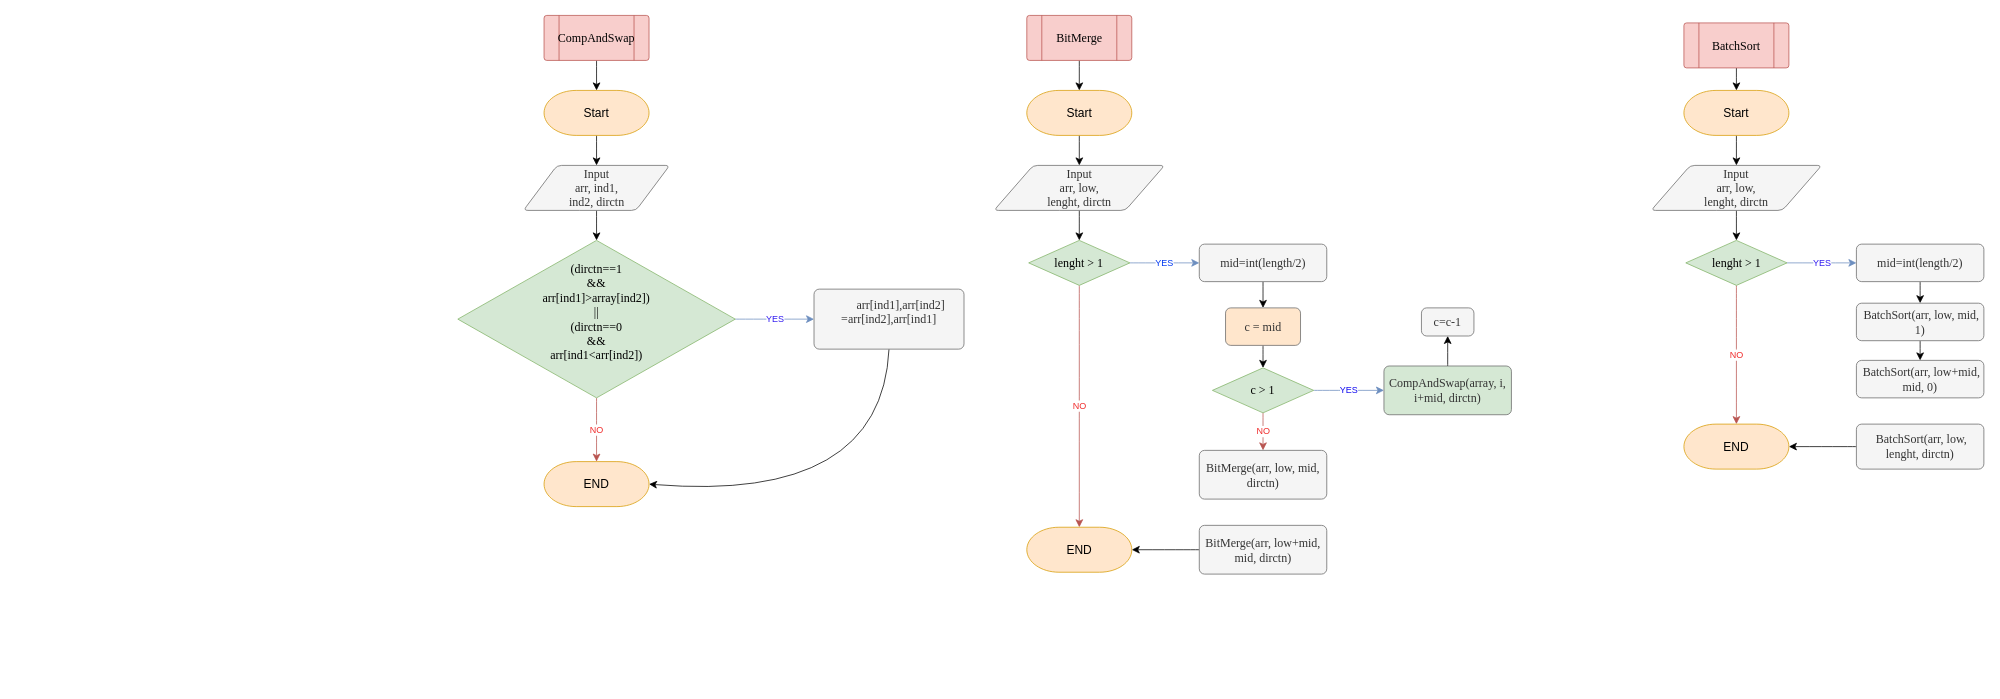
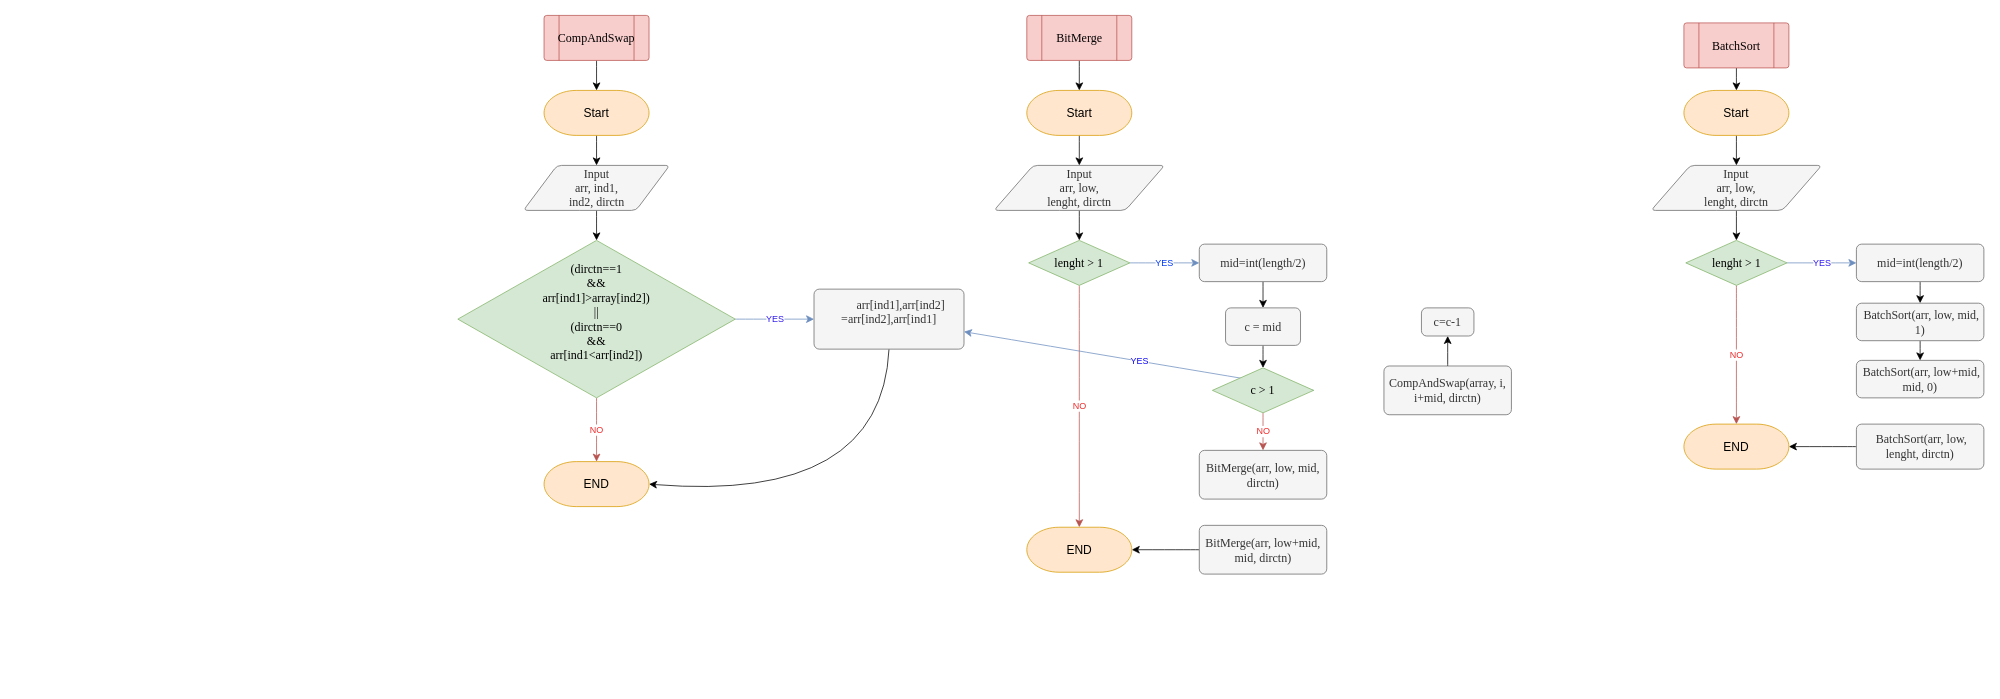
  <mxCell id="0" />
  <mxCell id="1" parent="0" />
  <mxCell id="2" style="edgeStyle=none;curved=1;rounded=1;orthogonalLoop=1;jettySize=auto;html=1;exitX=0.5;exitY=1;exitDx=0;exitDy=0;entryX=1;entryY=0.5;entryDx=0;entryDy=0;strokeWidth=1;fontFamily=Lucida Console;fontSize=12;fontColor=#F0F0F0;startSize=8;endSize=8;" parent="1" edge="1"><mxGeometry relative="1" as="geometry"><Array as="points"><mxPoint x="260" y="910" /><mxPoint x="170" y="320" /></Array><mxPoint x="20" y="740" as="sourcePoint" /></mxGeometry></mxCell>
  <mxCell id="3" style="edgeStyle=none;curved=1;rounded=0;orthogonalLoop=1;jettySize=auto;html=1;exitX=0.5;exitY=1;exitDx=0;exitDy=0;fontSize=12;startSize=8;endSize=8;" parent="1" source="4" target="7" edge="1"><mxGeometry relative="1" as="geometry" /></mxCell>
  <mxCell id="4" value="" style="verticalLabelPosition=bottom;verticalAlign=top;html=1;shape=process;whiteSpace=wrap;rounded=1;size=0.14;arcSize=6;strokeWidth=1;fontFamily=Lucida Console;fontSize=16;fillColor=#f8cecc;strokeColor=#b85450;" parent="1" vertex="1"><mxGeometry x="725" y="20" width="140" height="60" as="geometry" /></mxCell>
  <mxCell id="5" value="CompAndSwap" style="text;strokeColor=none;fillColor=none;html=1;align=center;verticalAlign=middle;whiteSpace=wrap;rounded=0;fontSize=16;fontFamily=Lucida Console;fontColor=#000000;" parent="1" vertex="1"><mxGeometry x="765" y="35" width="60" height="30" as="geometry" /></mxCell>
  <mxCell id="6" style="edgeStyle=none;curved=1;rounded=0;orthogonalLoop=1;jettySize=auto;html=1;exitX=0.5;exitY=1;exitDx=0;exitDy=0;exitPerimeter=0;fontSize=12;startSize=8;endSize=8;" parent="1" source="7" target="9" edge="1"><mxGeometry relative="1" as="geometry" /></mxCell>
  <mxCell id="7" value="Start" style="strokeWidth=1;html=1;shape=mxgraph.flowchart.terminator;whiteSpace=wrap;fontSize=16;rounded=1;fillColor=#ffe6cc;strokeColor=#d79b00;" parent="1" vertex="1"><mxGeometry x="725" y="120" width="140" height="60" as="geometry" /></mxCell>
  <mxCell id="8" style="edgeStyle=none;curved=1;rounded=0;orthogonalLoop=1;jettySize=auto;html=1;exitX=0.5;exitY=1;exitDx=0;exitDy=0;fontSize=12;startSize=8;endSize=8;" parent="1" source="9" target="12" edge="1"><mxGeometry relative="1" as="geometry" /></mxCell>
  <mxCell id="9" value="Input&lt;br&gt;arr, ind1,&lt;br&gt;ind2, dirctn" style="shape=parallelogram;html=1;strokeWidth=1;perimeter=parallelogramPerimeter;whiteSpace=wrap;rounded=1;arcSize=12;size=0.23;fontFamily=Lucida Console;fontSize=16;fillColor=#f5f5f5;strokeColor=#666666;fontColor=#333333;" parent="1" vertex="1"><mxGeometry x="697.5" y="220" width="195" height="60" as="geometry" /></mxCell>
  <mxCell id="10" value="YES" style="edgeStyle=none;curved=1;rounded=0;orthogonalLoop=1;jettySize=auto;html=1;exitX=1;exitY=0.5;exitDx=0;exitDy=0;exitPerimeter=0;fontSize=12;startSize=8;endSize=8;fillColor=#dae8fc;strokeColor=#6c8ebf;fontColor=#301AF0;" parent="1" source="12" target="14" edge="1"><mxGeometry relative="1" as="geometry" /></mxCell>
  <mxCell id="11" value="NO" style="edgeStyle=none;curved=1;rounded=0;orthogonalLoop=1;jettySize=auto;html=1;exitX=0.5;exitY=1;exitDx=0;exitDy=0;exitPerimeter=0;fontSize=12;startSize=8;endSize=8;fontColor=#F02B2B;fillColor=#f8cecc;strokeColor=#b85450;" parent="1" source="12" target="15" edge="1"><mxGeometry relative="1" as="geometry" /></mxCell>
  <mxCell id="12" value="&lt;div&gt;(dirctn==1&lt;/div&gt;&lt;div&gt;&amp;amp;&amp;amp;&lt;/div&gt;&lt;div&gt;arr[ind1]&lt;span style=&quot;background-color: initial;&quot;&gt;&amp;gt;&lt;/span&gt;&lt;span style=&quot;background-color: initial;&quot;&gt;array[ind2])&lt;/span&gt;&lt;/div&gt;&lt;div&gt;&lt;span style=&quot;background-color: initial;&quot;&gt;||&lt;/span&gt;&lt;/div&gt;&lt;div&gt;&lt;span style=&quot;background-color: initial;&quot;&gt;(&lt;/span&gt;&lt;span style=&quot;background-color: initial;&quot;&gt;dirctn==0&lt;/span&gt;&lt;/div&gt;&lt;div&gt;&lt;span style=&quot;background-color: initial;&quot;&gt;&amp;amp;&amp;amp;&lt;/span&gt;&lt;/div&gt;&lt;div&gt;&lt;span style=&quot;background-color: initial;&quot;&gt;arr[ind1&amp;lt;arr[ind2]&lt;/span&gt;&lt;span style=&quot;background-color: initial;&quot;&gt;)&lt;/span&gt;&lt;/div&gt;&lt;div&gt;&lt;br&gt;&lt;/div&gt;" style="strokeWidth=1;html=1;shape=mxgraph.flowchart.decision;whiteSpace=wrap;rounded=1;fontSize=16;fontFamily=Lucida Console;fillColor=#d5e8d4;strokeColor=#82b366;" parent="1" vertex="1"><mxGeometry x="610" y="320" width="370" height="210" as="geometry" /></mxCell>
  <mxCell id="13" style="edgeStyle=none;curved=1;rounded=0;orthogonalLoop=1;jettySize=auto;html=1;exitX=0.5;exitY=1;exitDx=0;exitDy=0;entryX=1;entryY=0.5;entryDx=0;entryDy=0;entryPerimeter=0;fontSize=12;startSize=8;endSize=8;" parent="1" source="14" target="15" edge="1"><mxGeometry relative="1" as="geometry"><Array as="points"><mxPoint x="1175" y="670" /></Array></mxGeometry></mxCell>
  <mxCell id="14" value="&lt;div&gt;&amp;nbsp; &amp;nbsp; &amp;nbsp; &amp;nbsp; arr[ind1],arr[ind2]&lt;/div&gt;&lt;div&gt;=arr[ind2],arr[ind1]&lt;/div&gt;&lt;div&gt;&lt;br&gt;&lt;/div&gt;" style="rounded=1;whiteSpace=wrap;html=1;absoluteArcSize=1;arcSize=14;strokeWidth=1;fontFamily=Lucida Console;fontSize=16;fillColor=#f5f5f5;strokeColor=#666666;fontColor=#333333;" parent="1" vertex="1"><mxGeometry x="1085" y="385" width="200" height="80" as="geometry" /></mxCell>
  <mxCell id="15" value="END" style="strokeWidth=1;html=1;shape=mxgraph.flowchart.terminator;whiteSpace=wrap;fontSize=16;rounded=1;fillColor=#ffe6cc;strokeColor=#d79b00;" parent="1" vertex="1"><mxGeometry x="725" y="615" width="140" height="60" as="geometry" /></mxCell>
  <mxCell id="16" style="edgeStyle=none;curved=1;rounded=0;orthogonalLoop=1;jettySize=auto;html=1;exitX=0.5;exitY=1;exitDx=0;exitDy=0;fontSize=12;startSize=8;endSize=8;" parent="1" source="17" target="20" edge="1"><mxGeometry relative="1" as="geometry" /></mxCell>
  <mxCell id="17" value="" style="verticalLabelPosition=bottom;verticalAlign=top;html=1;shape=process;whiteSpace=wrap;rounded=1;size=0.14;arcSize=6;strokeWidth=1;fontFamily=Lucida Console;fontSize=16;fillColor=#f8cecc;strokeColor=#b85450;" parent="1" vertex="1"><mxGeometry x="1368.75" y="20" width="140" height="60" as="geometry" /></mxCell>
  <mxCell id="18" value="BitMerge" style="text;strokeColor=none;fillColor=none;html=1;align=center;verticalAlign=middle;whiteSpace=wrap;rounded=0;fontSize=16;fontFamily=Lucida Console;fontColor=#000000;" parent="1" vertex="1"><mxGeometry x="1408.75" y="35" width="60" height="30" as="geometry" /></mxCell>
  <mxCell id="19" style="edgeStyle=none;curved=1;rounded=0;orthogonalLoop=1;jettySize=auto;html=1;exitX=0.5;exitY=1;exitDx=0;exitDy=0;exitPerimeter=0;fontSize=12;startSize=8;endSize=8;" parent="1" source="20" target="22" edge="1"><mxGeometry relative="1" as="geometry" /></mxCell>
  <mxCell id="20" value="Start" style="strokeWidth=1;html=1;shape=mxgraph.flowchart.terminator;whiteSpace=wrap;fontSize=16;rounded=1;fillColor=#ffe6cc;strokeColor=#d79b00;" parent="1" vertex="1"><mxGeometry x="1368.75" y="120" width="140" height="60" as="geometry" /></mxCell>
  <mxCell id="21" style="edgeStyle=none;curved=1;rounded=0;orthogonalLoop=1;jettySize=auto;html=1;exitX=0.5;exitY=1;exitDx=0;exitDy=0;fontSize=12;startSize=8;endSize=8;" parent="1" source="22" target="25" edge="1"><mxGeometry relative="1" as="geometry" /></mxCell>
  <mxCell id="22" value="Input&lt;br&gt;arr, low,&lt;br&gt;lenght, dirctn" style="shape=parallelogram;html=1;strokeWidth=1;perimeter=parallelogramPerimeter;whiteSpace=wrap;rounded=1;arcSize=12;size=0.23;fontFamily=Lucida Console;fontSize=16;fillColor=#f5f5f5;strokeColor=#666666;fontColor=#333333;" parent="1" vertex="1"><mxGeometry x="1325" y="220" width="227.5" height="60" as="geometry" /></mxCell>
  <mxCell id="23" value="YES" style="edgeStyle=none;curved=1;rounded=0;orthogonalLoop=1;jettySize=auto;html=1;exitX=1;exitY=0.5;exitDx=0;exitDy=0;exitPerimeter=0;fontSize=12;startSize=8;endSize=8;fillColor=#dae8fc;strokeColor=#6c8ebf;fontColor=#0038F0;" parent="1" source="25" target="27" edge="1"><mxGeometry relative="1" as="geometry" /></mxCell>
  <mxCell id="24" value="NO" style="edgeStyle=none;curved=1;rounded=0;orthogonalLoop=1;jettySize=auto;html=1;exitX=0.5;exitY=1;exitDx=0;exitDy=0;exitPerimeter=0;fontSize=12;startSize=8;endSize=8;fillColor=#f8cecc;strokeColor=#b85450;fontColor=#F02B2B;" parent="1" source="25" target="39" edge="1"><mxGeometry relative="1" as="geometry" /></mxCell>
  <mxCell id="25" value="&lt;div&gt;lenght &amp;gt; 1&lt;/div&gt;" style="strokeWidth=1;html=1;shape=mxgraph.flowchart.decision;whiteSpace=wrap;rounded=1;fontSize=16;fontFamily=Lucida Console;fillColor=#d5e8d4;strokeColor=#82b366;" parent="1" vertex="1"><mxGeometry x="1371.25" y="320" width="135" height="60" as="geometry" /></mxCell>
  <mxCell id="26" style="edgeStyle=none;curved=1;rounded=0;orthogonalLoop=1;jettySize=auto;html=1;fontSize=12;startSize=8;endSize=8;" parent="1" source="27" target="29" edge="1"><mxGeometry relative="1" as="geometry" /></mxCell>
  <mxCell id="27" value="&lt;div&gt;&lt;div&gt;mid=int(length/2)&lt;/div&gt;&lt;/div&gt;" style="rounded=1;whiteSpace=wrap;html=1;absoluteArcSize=1;arcSize=14;strokeWidth=1;fontFamily=Lucida Console;fontSize=16;fillColor=#f5f5f5;strokeColor=#666666;fontColor=#333333;align=center;" parent="1" vertex="1"><mxGeometry x="1598.75" y="325" width="170" height="50" as="geometry" /></mxCell>
  <mxCell id="28" style="edgeStyle=none;curved=1;rounded=0;orthogonalLoop=1;jettySize=auto;html=1;exitX=0.5;exitY=1;exitDx=0;exitDy=0;fontSize=12;startSize=8;endSize=8;" parent="1" source="29" target="32" edge="1"><mxGeometry relative="1" as="geometry" /></mxCell>
- <mxCell id="29" value="&lt;div&gt;&lt;div&gt;c = mid&lt;/div&gt;&lt;/div&gt;" style="rounded=1;whiteSpace=wrap;html=1;absoluteArcSize=1;arcSize=14;strokeWidth=1;fontFamily=Lucida Console;fontSize=16;fillColor=#ffe6cc;strokeColor=#666666;fontColor=#333333;align=center;" parent="1" vertex="1"><mxGeometry x="1633.75" y="410" width="100" height="50" as="geometry" /></mxCell>
- <mxCell id="30" value="YES" style="edgeStyle=none;curved=1;rounded=0;orthogonalLoop=1;jettySize=auto;html=1;exitX=1;exitY=0.5;exitDx=0;exitDy=0;exitPerimeter=0;fontSize=12;startSize=8;endSize=8;fillColor=#dae8fc;strokeColor=#6c8ebf;fontColor=#110AF0;" parent="1" source="32" target="34" edge="1"><mxGeometry relative="1" as="geometry" /></mxCell>
+ <mxCell id="29" value="&lt;div&gt;&lt;div&gt;c = mid&lt;/div&gt;&lt;/div&gt;" style="rounded=1;whiteSpace=wrap;html=1;absoluteArcSize=1;arcSize=14;strokeWidth=1;fontFamily=Lucida Console;fontSize=16;fillColor=#f5f5f5;strokeColor=#666666;fontColor=#333333;align=center;" parent="1" vertex="1"><mxGeometry x="1633.75" y="410" width="100" height="50" as="geometry" /></mxCell>
+ <mxCell id="30" value="YES" style="edgeStyle=none;curved=1;rounded=0;orthogonalLoop=1;jettySize=auto;html=1;exitX=1;exitY=0.5;exitDx=0;exitDy=0;exitPerimeter=0;fontSize=12;startSize=8;endSize=8;fillColor=#dae8fc;strokeColor=#6c8ebf;fontColor=#110AF0;" parent="1" source="32" target="14" edge="1"><mxGeometry relative="1" as="geometry" /></mxCell>
  <mxCell id="31" value="NO" style="edgeStyle=none;curved=1;rounded=0;orthogonalLoop=1;jettySize=auto;html=1;exitX=0.5;exitY=1;exitDx=0;exitDy=0;exitPerimeter=0;fontSize=12;startSize=8;endSize=8;fontColor=#F02B2B;fillColor=#f8cecc;strokeColor=#b85450;" parent="1" source="32" target="36" edge="1"><mxGeometry relative="1" as="geometry" /></mxCell>
  <mxCell id="32" value="&lt;div&gt;c &amp;gt; 1&lt;/div&gt;" style="strokeWidth=1;html=1;shape=mxgraph.flowchart.decision;whiteSpace=wrap;rounded=1;fontSize=16;fontFamily=Lucida Console;fillColor=#d5e8d4;strokeColor=#82b366;" parent="1" vertex="1"><mxGeometry x="1616.25" y="490" width="135" height="60" as="geometry" /></mxCell>
  <mxCell id="33" style="edgeStyle=none;curved=1;rounded=0;orthogonalLoop=1;jettySize=auto;html=1;exitX=0.5;exitY=0;exitDx=0;exitDy=0;entryX=0.5;entryY=1;entryDx=0;entryDy=0;fontSize=12;startSize=8;endSize=8;" parent="1" source="34" target="35" edge="1"><mxGeometry relative="1" as="geometry" /></mxCell>
- <mxCell id="34" value="&lt;div&gt;CompAndSwap(array, i, i+mid, dirctn)&lt;/div&gt;" style="rounded=1;whiteSpace=wrap;html=1;absoluteArcSize=1;arcSize=14;strokeWidth=1;fontFamily=Lucida Console;fontSize=16;fillColor=#d5e8d4;strokeColor=#666666;fontColor=#333333;align=center;" parent="1" vertex="1"><mxGeometry x="1845" y="487.5" width="170" height="65" as="geometry" /></mxCell>
+ <mxCell id="34" value="&lt;div&gt;CompAndSwap(array, i, i+mid, dirctn)&lt;/div&gt;" style="rounded=1;whiteSpace=wrap;html=1;absoluteArcSize=1;arcSize=14;strokeWidth=1;fontFamily=Lucida Console;fontSize=16;fillColor=#f5f5f5;strokeColor=#666666;fontColor=#333333;align=center;" parent="1" vertex="1"><mxGeometry x="1845" y="487.5" width="170" height="65" as="geometry" /></mxCell>
  <mxCell id="35" value="&lt;div&gt;c=c-1&lt;/div&gt;" style="rounded=1;whiteSpace=wrap;html=1;absoluteArcSize=1;arcSize=14;strokeWidth=1;fontFamily=Lucida Console;fontSize=16;fillColor=#f5f5f5;strokeColor=#666666;fontColor=#333333;align=center;" parent="1" vertex="1"><mxGeometry x="1895" y="410" width="70" height="37.5" as="geometry" /></mxCell>
  <mxCell id="36" value="&lt;div&gt;BitMerge(arr, low, mid, dirctn)&lt;/div&gt;" style="rounded=1;whiteSpace=wrap;html=1;absoluteArcSize=1;arcSize=14;strokeWidth=1;fontFamily=Lucida Console;fontSize=16;fillColor=#f5f5f5;strokeColor=#666666;fontColor=#333333;align=center;" parent="1" vertex="1"><mxGeometry x="1598.75" y="600" width="170" height="65" as="geometry" /></mxCell>
  <mxCell id="37" style="edgeStyle=none;curved=1;rounded=0;orthogonalLoop=1;jettySize=auto;html=1;exitX=0;exitY=0.5;exitDx=0;exitDy=0;entryX=1;entryY=0.5;entryDx=0;entryDy=0;entryPerimeter=0;fontSize=12;startSize=8;endSize=8;" parent="1" source="38" target="39" edge="1"><mxGeometry relative="1" as="geometry" /></mxCell>
  <mxCell id="38" value="&lt;div&gt;BitMerge(arr, low+mid, mid, dirctn)&lt;/div&gt;" style="rounded=1;whiteSpace=wrap;html=1;absoluteArcSize=1;arcSize=14;strokeWidth=1;fontFamily=Lucida Console;fontSize=16;fillColor=#f5f5f5;strokeColor=#666666;fontColor=#333333;align=center;" parent="1" vertex="1"><mxGeometry x="1598.75" y="700" width="170" height="65" as="geometry" /></mxCell>
  <mxCell id="39" value="END" style="strokeWidth=1;html=1;shape=mxgraph.flowchart.terminator;whiteSpace=wrap;fontSize=16;rounded=1;fillColor=#ffe6cc;strokeColor=#d79b00;" parent="1" vertex="1"><mxGeometry x="1368.75" y="702.5" width="140" height="60" as="geometry" /></mxCell>
  <mxCell id="40" style="edgeStyle=none;curved=1;rounded=0;orthogonalLoop=1;jettySize=auto;html=1;exitX=0.5;exitY=1;exitDx=0;exitDy=0;fontSize=12;startSize=8;endSize=8;" parent="1" source="41" target="44" edge="1"><mxGeometry relative="1" as="geometry" /></mxCell>
  <mxCell id="41" value="" style="verticalLabelPosition=bottom;verticalAlign=top;html=1;shape=process;whiteSpace=wrap;rounded=1;size=0.14;arcSize=6;strokeWidth=1;fontFamily=Lucida Console;fontSize=16;fillColor=#f8cecc;strokeColor=#b85450;" parent="1" vertex="1"><mxGeometry x="2245" y="30" width="140" height="60" as="geometry" /></mxCell>
  <mxCell id="42" value="BatchSort" style="text;strokeColor=none;fillColor=none;html=1;align=center;verticalAlign=middle;whiteSpace=wrap;rounded=0;fontSize=16;fontFamily=Lucida Console;fontColor=#000000;" parent="1" vertex="1"><mxGeometry x="2285" y="45" width="60" height="30" as="geometry" /></mxCell>
  <mxCell id="43" style="edgeStyle=none;curved=1;rounded=0;orthogonalLoop=1;jettySize=auto;html=1;exitX=0.5;exitY=1;exitDx=0;exitDy=0;exitPerimeter=0;fontSize=12;startSize=8;endSize=8;" parent="1" source="44" target="46" edge="1"><mxGeometry relative="1" as="geometry" /></mxCell>
  <mxCell id="44" value="Start" style="strokeWidth=1;html=1;shape=mxgraph.flowchart.terminator;whiteSpace=wrap;fontSize=16;rounded=1;fillColor=#ffe6cc;strokeColor=#d79b00;" parent="1" vertex="1"><mxGeometry x="2245" y="120" width="140" height="60" as="geometry" /></mxCell>
  <mxCell id="45" style="edgeStyle=none;curved=1;rounded=0;orthogonalLoop=1;jettySize=auto;html=1;exitX=0.5;exitY=1;exitDx=0;exitDy=0;fontSize=12;startSize=8;endSize=8;" parent="1" source="46" target="49" edge="1"><mxGeometry relative="1" as="geometry" /></mxCell>
  <mxCell id="46" value="Input&lt;br&gt;arr, low,&lt;br&gt;lenght, dirctn" style="shape=parallelogram;html=1;strokeWidth=1;perimeter=parallelogramPerimeter;whiteSpace=wrap;rounded=1;arcSize=12;size=0.23;fontFamily=Lucida Console;fontSize=16;fillColor=#f5f5f5;strokeColor=#666666;fontColor=#333333;" parent="1" vertex="1"><mxGeometry x="2201.25" y="220" width="227.5" height="60" as="geometry" /></mxCell>
  <mxCell id="47" value="YES" style="edgeStyle=none;curved=1;rounded=0;orthogonalLoop=1;jettySize=auto;html=1;exitX=1;exitY=0.5;exitDx=0;exitDy=0;exitPerimeter=0;entryX=0;entryY=0.5;entryDx=0;entryDy=0;fontSize=12;startSize=8;endSize=8;fillColor=#dae8fc;strokeColor=#6c8ebf;fontColor=#301AF0;" parent="1" source="49" target="51" edge="1"><mxGeometry relative="1" as="geometry" /></mxCell>
  <mxCell id="48" value="NO" style="edgeStyle=none;curved=1;rounded=0;orthogonalLoop=1;jettySize=auto;html=1;exitX=0.5;exitY=1;exitDx=0;exitDy=0;exitPerimeter=0;fontSize=12;startSize=8;endSize=8;fontColor=#F02B2B;fillColor=#f8cecc;strokeColor=#b85450;" parent="1" source="49" target="57" edge="1"><mxGeometry relative="1" as="geometry" /></mxCell>
  <mxCell id="49" value="&lt;div&gt;lenght &amp;gt; 1&lt;/div&gt;" style="strokeWidth=1;html=1;shape=mxgraph.flowchart.decision;whiteSpace=wrap;rounded=1;fontSize=16;fontFamily=Lucida Console;fillColor=#d5e8d4;strokeColor=#82b366;" parent="1" vertex="1"><mxGeometry x="2247.5" y="320" width="135" height="60" as="geometry" /></mxCell>
  <mxCell id="50" style="edgeStyle=none;curved=1;rounded=0;orthogonalLoop=1;jettySize=auto;html=1;exitX=0.5;exitY=1;exitDx=0;exitDy=0;fontSize=12;startSize=8;endSize=8;" parent="1" source="51" target="53" edge="1"><mxGeometry relative="1" as="geometry" /></mxCell>
  <mxCell id="51" value="&lt;div&gt;&lt;div&gt;mid=int(length/2)&lt;/div&gt;&lt;/div&gt;" style="rounded=1;whiteSpace=wrap;html=1;absoluteArcSize=1;arcSize=14;strokeWidth=1;fontFamily=Lucida Console;fontSize=16;fillColor=#f5f5f5;strokeColor=#666666;fontColor=#333333;align=center;" parent="1" vertex="1"><mxGeometry x="2475" y="325" width="170" height="50" as="geometry" /></mxCell>
  <mxCell id="52" style="edgeStyle=none;curved=1;rounded=0;orthogonalLoop=1;jettySize=auto;html=1;exitX=0.5;exitY=1;exitDx=0;exitDy=0;fontSize=12;startSize=8;endSize=8;" parent="1" source="53" target="54" edge="1"><mxGeometry relative="1" as="geometry" /></mxCell>
  <mxCell id="53" value="&lt;div&gt;&amp;nbsp;BatchSort(arr, low, mid, 1)&lt;/div&gt;" style="rounded=1;whiteSpace=wrap;html=1;absoluteArcSize=1;arcSize=14;strokeWidth=1;fontFamily=Lucida Console;fontSize=16;fillColor=#f5f5f5;strokeColor=#666666;fontColor=#333333;align=center;" parent="1" vertex="1"><mxGeometry x="2475" y="403.75" width="170" height="50" as="geometry" /></mxCell>
  <mxCell id="54" value="&lt;div&gt;&amp;nbsp;BatchSort(arr, low+mid, mid, 0)&lt;/div&gt;" style="rounded=1;whiteSpace=wrap;html=1;absoluteArcSize=1;arcSize=14;strokeWidth=1;fontFamily=Lucida Console;fontSize=16;fillColor=#f5f5f5;strokeColor=#666666;fontColor=#333333;align=center;" parent="1" vertex="1"><mxGeometry x="2475" y="480" width="170" height="50" as="geometry" /></mxCell>
  <mxCell id="55" style="edgeStyle=none;curved=1;rounded=0;orthogonalLoop=1;jettySize=auto;html=1;exitX=0;exitY=0.5;exitDx=0;exitDy=0;fontSize=12;startSize=8;endSize=8;" parent="1" source="56" target="57" edge="1"><mxGeometry relative="1" as="geometry" /></mxCell>
  <mxCell id="56" value="&lt;div&gt;&amp;nbsp;BatchSort(arr, low, lenght, dirctn)&lt;/div&gt;" style="rounded=1;whiteSpace=wrap;html=1;absoluteArcSize=1;arcSize=14;strokeWidth=1;fontFamily=Lucida Console;fontSize=16;fillColor=#f5f5f5;strokeColor=#666666;fontColor=#333333;align=center;" parent="1" vertex="1"><mxGeometry x="2475" y="565" width="170" height="60" as="geometry" /></mxCell>
  <mxCell id="57" value="END" style="strokeWidth=1;html=1;shape=mxgraph.flowchart.terminator;whiteSpace=wrap;fontSize=16;rounded=1;fillColor=#ffe6cc;strokeColor=#d79b00;" parent="1" vertex="1"><mxGeometry x="2245" y="565" width="140" height="60" as="geometry" /></mxCell>
